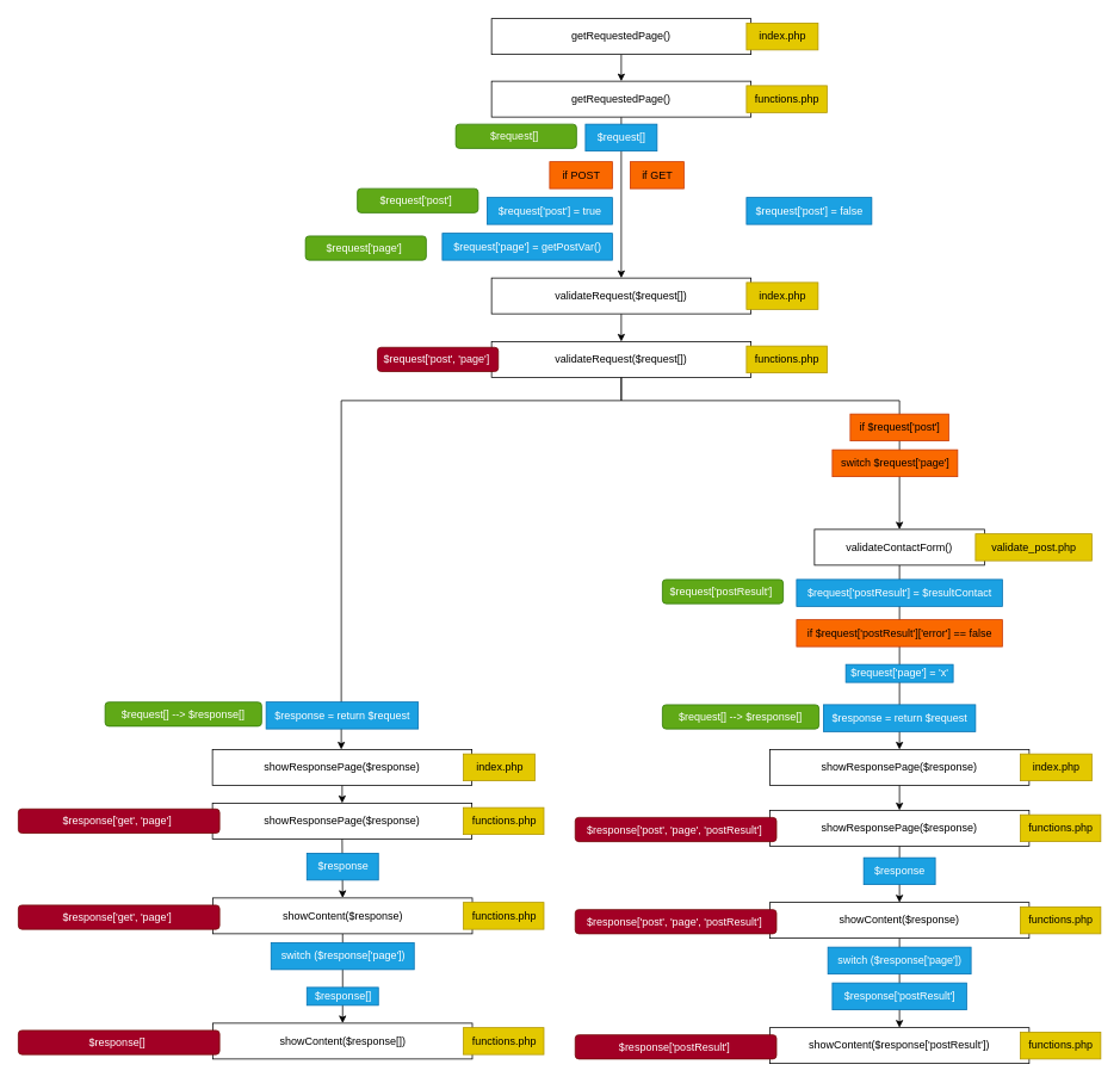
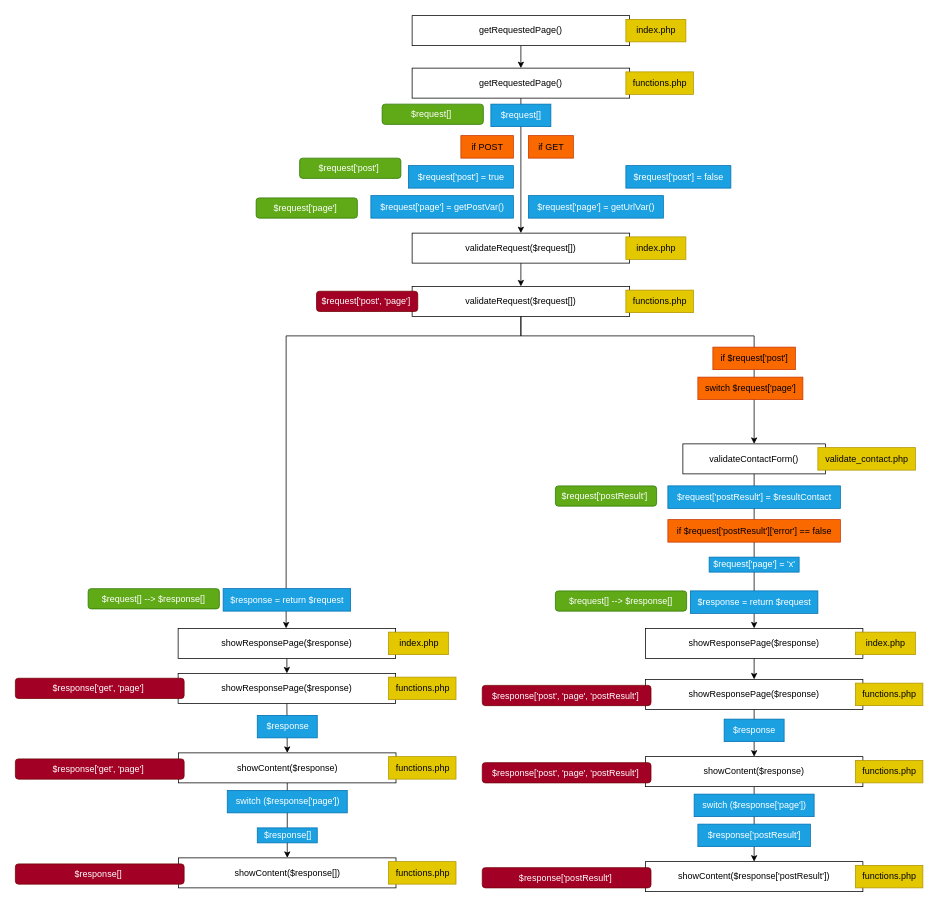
  <mxCell id="0" />
  <mxCell id="1" parent="0" />
  <mxCell id="2" style="edgeStyle=none;orthogonalLoop=1;jettySize=auto;html=1;exitX=0.5;exitY=1;exitDx=0;exitDy=0;entryX=0.5;entryY=0;entryDx=0;entryDy=0;" parent="1" source="26" target="18" edge="1"><mxGeometry relative="1" as="geometry" /></mxCell>
  <mxCell id="3" value="showContent($response['postResult'])" style="rounded=0;whiteSpace=wrap;html=1;" parent="1" vertex="1"><mxGeometry x="860" y="1148" width="290" height="40" as="geometry" /></mxCell>
  <mxCell id="4" value="functions.php" style="text;html=1;align=center;verticalAlign=middle;resizable=0;points=[];autosize=1;strokeColor=#B09500;fillColor=#e3c800;rounded=0;fontColor=#000000;" parent="1" vertex="1"><mxGeometry x="1140" y="1153" width="90" height="30" as="geometry" /></mxCell>
  <mxCell id="5" style="edgeStyle=orthogonalEdgeStyle;orthogonalLoop=1;jettySize=auto;html=1;exitX=0.5;exitY=1;exitDx=0;exitDy=0;entryX=0.5;entryY=0;entryDx=0;entryDy=0;" parent="1" source="6" target="3" edge="1"><mxGeometry relative="1" as="geometry" /></mxCell>
  <mxCell id="6" value="showContent($response)" style="rounded=0;whiteSpace=wrap;html=1;" parent="1" vertex="1"><mxGeometry x="860" y="1008" width="290" height="40" as="geometry" /></mxCell>
  <mxCell id="7" value="functions.php" style="text;html=1;align=center;verticalAlign=middle;resizable=0;points=[];autosize=1;strokeColor=#B09500;fillColor=#e3c800;rounded=0;fontColor=#000000;" parent="1" vertex="1"><mxGeometry x="1140" y="1013" width="90" height="30" as="geometry" /></mxCell>
  <mxCell id="8" value="switch ($response['page'])" style="text;html=1;align=center;verticalAlign=middle;resizable=0;points=[];autosize=1;strokeColor=#006EAF;fillColor=#1ba1e2;rounded=0;fontColor=#ffffff;" parent="1" vertex="1"><mxGeometry x="925" y="1058" width="160" height="30" as="geometry" /></mxCell>
  <mxCell id="9" value="$response['postResult']" style="text;html=1;align=center;verticalAlign=middle;resizable=0;points=[];autosize=1;strokeColor=#006EAF;fillColor=#1ba1e2;rounded=0;fontColor=#ffffff;" parent="1" vertex="1"><mxGeometry x="930" y="1098" width="150" height="30" as="geometry" /></mxCell>
  <mxCell id="10" style="edgeStyle=orthogonalEdgeStyle;orthogonalLoop=1;jettySize=auto;html=1;exitX=0.5;exitY=1;exitDx=0;exitDy=0;entryX=0.5;entryY=0;entryDx=0;entryDy=0;" parent="1" source="11" target="6" edge="1"><mxGeometry relative="1" as="geometry" /></mxCell>
  <mxCell id="11" value="showResponsePage($response)" style="rounded=0;whiteSpace=wrap;html=1;" parent="1" vertex="1"><mxGeometry x="860" y="905" width="290" height="40" as="geometry" /></mxCell>
  <mxCell id="12" value="functions.php" style="text;html=1;align=center;verticalAlign=middle;resizable=0;points=[];autosize=1;strokeColor=#B09500;fillColor=#e3c800;rounded=0;fontColor=#000000;" parent="1" vertex="1"><mxGeometry x="1140" y="910" width="90" height="30" as="geometry" /></mxCell>
  <mxCell id="13" value="$response" style="text;html=1;align=center;verticalAlign=middle;resizable=0;points=[];autosize=1;strokeColor=#006EAF;fillColor=#1ba1e2;rounded=0;fontColor=#ffffff;" parent="1" vertex="1"><mxGeometry x="965" y="958" width="80" height="30" as="geometry" /></mxCell>
  <mxCell id="14" style="edgeStyle=none;html=1;exitX=0.5;exitY=1;exitDx=0;exitDy=0;entryX=0.5;entryY=0;entryDx=0;entryDy=0;rounded=0;" edge="1" parent="1" source="15" target="26"><mxGeometry relative="1" as="geometry"><mxPoint x="782" y="421" as="sourcePoint" /><Array as="points"><mxPoint x="694" y="447" /><mxPoint x="1005" y="447" /></Array></mxGeometry></mxCell>
  <mxCell id="15" value="validateRequest($request[])" style="rounded=0;whiteSpace=wrap;html=1;" parent="1" vertex="1"><mxGeometry x="549" y="381" width="290" height="40" as="geometry" /></mxCell>
  <mxCell id="16" value="functions.php" style="text;html=1;align=center;verticalAlign=middle;resizable=0;points=[];autosize=1;strokeColor=#B09500;fillColor=#e3c800;rounded=0;fontColor=#000000;" parent="1" vertex="1"><mxGeometry x="834" y="386" width="90" height="30" as="geometry" /></mxCell>
  <mxCell id="17" style="edgeStyle=orthogonalEdgeStyle;orthogonalLoop=1;jettySize=auto;html=1;exitX=0.5;exitY=1;exitDx=0;exitDy=0;entryX=0.5;entryY=0;entryDx=0;entryDy=0;" parent="1" source="18" target="11" edge="1"><mxGeometry relative="1" as="geometry" /></mxCell>
  <mxCell id="18" value="showResponsePage($response)" style="rounded=0;whiteSpace=wrap;html=1;" parent="1" vertex="1"><mxGeometry x="860" y="837" width="290" height="40" as="geometry" /></mxCell>
  <mxCell id="19" value="index.php" style="text;html=1;align=center;verticalAlign=middle;resizable=0;points=[];autosize=1;strokeColor=#B09500;fillColor=#e3c800;rounded=0;fontColor=#000000;" parent="1" vertex="1"><mxGeometry x="1140" y="842" width="80" height="30" as="geometry" /></mxCell>
  <mxCell id="20" value="$response = return $request" style="text;html=1;align=center;verticalAlign=middle;resizable=0;points=[];autosize=1;strokeColor=#006EAF;fillColor=#1ba1e2;rounded=0;fontColor=#ffffff;" parent="1" vertex="1"><mxGeometry x="920" y="787" width="170" height="30" as="geometry" /></mxCell>
  <mxCell id="21" style="edgeStyle=none;orthogonalLoop=1;jettySize=auto;html=1;exitX=0.5;exitY=1;exitDx=0;exitDy=0;entryX=0.5;entryY=0;entryDx=0;entryDy=0;" parent="1" source="22" target="15" edge="1"><mxGeometry relative="1" as="geometry" /></mxCell>
  <mxCell id="22" value="validateRequest($request[])" style="rounded=0;whiteSpace=wrap;html=1;" parent="1" vertex="1"><mxGeometry x="549" y="310" width="290" height="40" as="geometry" /></mxCell>
  <mxCell id="23" value="index.php" style="text;html=1;align=center;verticalAlign=middle;resizable=0;points=[];autosize=1;strokeColor=#B09500;fillColor=#e3c800;rounded=0;fontColor=#000000;" parent="1" vertex="1"><mxGeometry x="834" y="315" width="80" height="30" as="geometry" /></mxCell>
  <mxCell id="24" value="if $request['post']" style="text;html=1;align=center;verticalAlign=middle;resizable=0;points=[];autosize=1;strokeColor=#C73500;fillColor=#fa6800;rounded=0;fontColor=#000000;" parent="1" vertex="1"><mxGeometry x="950" y="462" width="110" height="30" as="geometry" /></mxCell>
  <mxCell id="25" value="switch $request['page']" style="text;html=1;align=center;verticalAlign=middle;resizable=0;points=[];autosize=1;strokeColor=#C73500;fillColor=#fa6800;rounded=0;fontColor=#000000;" parent="1" vertex="1"><mxGeometry x="930" y="502" width="140" height="30" as="geometry" /></mxCell>
  <mxCell id="26" value="validateContactForm()" style="rounded=0;whiteSpace=wrap;html=1;" parent="1" vertex="1"><mxGeometry x="910" y="591" width="190" height="40" as="geometry" /></mxCell>
- <mxCell id="27" value="validate_post.php" style="text;html=1;align=center;verticalAlign=middle;resizable=0;points=[];autosize=1;strokeColor=#B09500;fillColor=#e3c800;rounded=0;fontColor=#000000;" parent="1" vertex="1"><mxGeometry x="1090" y="596" width="130" height="30" as="geometry" /></mxCell>
+ <mxCell id="27" value="validate_contact.php" style="text;html=1;align=center;verticalAlign=middle;resizable=0;points=[];autosize=1;strokeColor=#B09500;fillColor=#e3c800;rounded=0;fontColor=#000000;" parent="1" vertex="1"><mxGeometry x="1090" y="596" width="130" height="30" as="geometry" /></mxCell>
  <mxCell id="28" value="$request['postResult'] = $resultContact" style="text;html=1;align=center;verticalAlign=middle;resizable=0;points=[];autosize=1;strokeColor=#006EAF;fillColor=#1ba1e2;rounded=0;fontColor=#ffffff;" parent="1" vertex="1"><mxGeometry x="890" y="647" width="230" height="30" as="geometry" /></mxCell>
  <mxCell id="29" value="if $request['postResult']['error'] == false" style="text;html=1;align=center;verticalAlign=middle;resizable=0;points=[];autosize=1;strokeColor=#C73500;fillColor=#fa6800;rounded=0;fontColor=#000000;" parent="1" vertex="1"><mxGeometry x="890" y="692" width="230" height="30" as="geometry" /></mxCell>
  <mxCell id="30" value="$request['page'] = 'x'" style="text;html=1;align=center;verticalAlign=middle;resizable=0;points=[];autosize=1;strokeColor=#006EAF;fillColor=#1ba1e2;rounded=0;fontColor=#ffffff;" parent="1" vertex="1"><mxGeometry x="945" y="742" width="120" height="20" as="geometry" /></mxCell>
  <mxCell id="31" style="edgeStyle=none;orthogonalLoop=1;jettySize=auto;html=1;exitX=0.5;exitY=1;exitDx=0;exitDy=0;entryX=0.5;entryY=0;entryDx=0;entryDy=0;" parent="1" source="32" target="22" edge="1"><mxGeometry relative="1" as="geometry" /></mxCell>
  <mxCell id="32" value="getRequestedPage()" style="rounded=0;whiteSpace=wrap;html=1;" parent="1" vertex="1"><mxGeometry x="549" y="90" width="290" height="40" as="geometry" /></mxCell>
  <mxCell id="33" value="functions.php" style="text;html=1;align=center;verticalAlign=middle;resizable=0;points=[];autosize=1;strokeColor=#B09500;fillColor=#e3c800;rounded=0;fontColor=#000000;" parent="1" vertex="1"><mxGeometry x="834" y="95" width="90" height="30" as="geometry" /></mxCell>
  <mxCell id="34" value="$request[]" style="text;html=1;align=center;verticalAlign=middle;resizable=0;points=[];autosize=1;rounded=0;fillColor=#1ba1e2;fontColor=#ffffff;strokeColor=#006EAF;" parent="1" vertex="1"><mxGeometry x="654" y="138" width="80" height="30" as="geometry" /></mxCell>
  <mxCell id="35" style="edgeStyle=none;orthogonalLoop=1;jettySize=auto;html=1;exitX=0.5;exitY=1;exitDx=0;exitDy=0;entryX=0.5;entryY=0;entryDx=0;entryDy=0;" parent="1" source="36" target="32" edge="1"><mxGeometry relative="1" as="geometry" /></mxCell>
  <mxCell id="36" value="getRequestedPage()" style="rounded=0;whiteSpace=wrap;html=1;" parent="1" vertex="1"><mxGeometry x="549" y="20" width="290" height="40" as="geometry" /></mxCell>
  <mxCell id="37" value="index.php" style="text;html=1;align=center;verticalAlign=middle;resizable=0;points=[];autosize=1;strokeColor=#B09500;fillColor=#e3c800;rounded=0;fontColor=#000000;" parent="1" vertex="1"><mxGeometry x="834" y="25" width="80" height="30" as="geometry" /></mxCell>
  <mxCell id="38" value="if POST" style="text;html=1;align=center;verticalAlign=middle;resizable=0;points=[];autosize=1;strokeColor=#C73500;fillColor=#fa6800;rounded=0;fontColor=#000000;" parent="1" vertex="1"><mxGeometry x="614" y="180" width="70" height="30" as="geometry" /></mxCell>
  <mxCell id="39" value="if GET" style="text;html=1;align=center;verticalAlign=middle;resizable=0;points=[];autosize=1;strokeColor=#C73500;fillColor=#fa6800;rounded=0;fontColor=#000000;" parent="1" vertex="1"><mxGeometry x="704" y="180" width="60" height="30" as="geometry" /></mxCell>
  <mxCell id="40" value="$request['post'] = true" style="text;html=1;align=center;verticalAlign=middle;resizable=0;points=[];autosize=1;strokeColor=#006EAF;fillColor=#1ba1e2;rounded=0;fontColor=#ffffff;" parent="1" vertex="1"><mxGeometry x="544" y="220" width="140" height="30" as="geometry" /></mxCell>
  <mxCell id="41" value="$request['post'] = false" style="text;html=1;align=center;verticalAlign=middle;resizable=0;points=[];autosize=1;strokeColor=#006EAF;fillColor=#1ba1e2;rounded=0;fontColor=#ffffff;" parent="1" vertex="1"><mxGeometry x="834" y="220" width="140" height="30" as="geometry" /></mxCell>
  <mxCell id="42" value="$request['page'] = getPostVar()" style="text;html=1;align=center;verticalAlign=middle;resizable=0;points=[];autosize=1;strokeColor=#006EAF;fillColor=#1ba1e2;rounded=0;fontColor=#ffffff;" parent="1" vertex="1"><mxGeometry x="494" y="260" width="190" height="30" as="geometry" /></mxCell>
+ <mxCell id="43" value="$request['page'] = getUrlVar()" style="text;html=1;align=center;verticalAlign=middle;resizable=0;points=[];autosize=1;strokeColor=#006EAF;fillColor=#1ba1e2;rounded=0;fontColor=#ffffff;" parent="1" vertex="1"><mxGeometry x="704" y="260" width="180" height="30" as="geometry" /></mxCell>
  <mxCell id="44" value="$request[]&amp;nbsp;" style="whiteSpace=wrap;html=1;fillColor=#60a917;strokeColor=#2D7600;rounded=1;fontColor=#ffffff;" parent="1" vertex="1"><mxGeometry x="509" y="138" width="135" height="27" as="geometry" /></mxCell>
  <mxCell id="45" value="$request['post']&amp;nbsp;" style="whiteSpace=wrap;html=1;fillColor=#60a917;strokeColor=#2D7600;rounded=1;fontColor=#ffffff;" parent="1" vertex="1"><mxGeometry x="399" y="210" width="135" height="27" as="geometry" /></mxCell>
  <mxCell id="46" value="$request['page']&amp;nbsp;" style="whiteSpace=wrap;html=1;fillColor=#60a917;strokeColor=#2D7600;rounded=1;fontColor=#ffffff;" parent="1" vertex="1"><mxGeometry x="341" y="263" width="135" height="27" as="geometry" /></mxCell>
  <mxCell id="47" value="$request['post', 'page']&amp;nbsp;" style="whiteSpace=wrap;html=1;fillColor=#a20025;strokeColor=#6F0000;rounded=1;fontColor=#ffffff;" parent="1" vertex="1"><mxGeometry x="421.5" y="387.5" width="135" height="27" as="geometry" /></mxCell>
  <mxCell id="48" value="$request['postResult']&amp;nbsp;" style="whiteSpace=wrap;html=1;fillColor=#60a917;strokeColor=#2D7600;rounded=1;fontColor=#ffffff;" parent="1" vertex="1"><mxGeometry x="740" y="647" width="135" height="27" as="geometry" /></mxCell>
  <mxCell id="49" value="$response['post', 'page', 'postResult']&amp;nbsp;" style="whiteSpace=wrap;html=1;fillColor=#a20025;strokeColor=#6F0000;rounded=1;fontColor=#ffffff;" parent="1" vertex="1"><mxGeometry x="642.5" y="913" width="225" height="27" as="geometry" /></mxCell>
  <mxCell id="50" value="$request[] --&amp;gt; $response[]" style="whiteSpace=wrap;html=1;fillColor=#60a917;strokeColor=#2D7600;rounded=1;fontColor=#ffffff;" parent="1" vertex="1"><mxGeometry x="740" y="787" width="175" height="27" as="geometry" /></mxCell>
  <mxCell id="51" value="$response['post', 'page', 'postResult']&amp;nbsp;" style="whiteSpace=wrap;html=1;fillColor=#a20025;strokeColor=#6F0000;rounded=1;fontColor=#ffffff;" parent="1" vertex="1"><mxGeometry x="642.5" y="1016" width="225" height="27" as="geometry" /></mxCell>
  <mxCell id="52" value="$response['postResult']&amp;nbsp;" style="whiteSpace=wrap;html=1;fillColor=#a20025;strokeColor=#6F0000;rounded=1;fontColor=#ffffff;" parent="1" vertex="1"><mxGeometry x="642.5" y="1156" width="225" height="27" as="geometry" /></mxCell>
  <mxCell id="53" style="edgeStyle=none;html=1;exitX=0.5;exitY=1;exitDx=0;exitDy=0;rounded=0;entryX=0.5;entryY=0;entryDx=0;entryDy=0;" edge="1" parent="1" source="15"><mxGeometry relative="1" as="geometry"><mxPoint x="781" y="421" as="sourcePoint" /><mxPoint x="381" y="837" as="targetPoint" /><Array as="points"><mxPoint x="694" y="447" /><mxPoint x="381" y="447" /></Array></mxGeometry></mxCell>
  <mxCell id="54" style="edgeStyle=none;rounded=0;html=1;exitX=0.5;exitY=1;exitDx=0;exitDy=0;entryX=0.5;entryY=0;entryDx=0;entryDy=0;" edge="1" parent="1" source="55" target="60"><mxGeometry relative="1" as="geometry" /></mxCell>
  <mxCell id="55" value="showResponsePage($response)" style="rounded=0;whiteSpace=wrap;html=1;" vertex="1" parent="1"><mxGeometry x="237" y="837" width="290" height="40" as="geometry" /></mxCell>
  <mxCell id="56" value="index.php" style="text;html=1;align=center;verticalAlign=middle;resizable=0;points=[];autosize=1;strokeColor=#B09500;fillColor=#e3c800;rounded=0;fontColor=#000000;" vertex="1" parent="1"><mxGeometry x="517.5" y="842" width="80" height="30" as="geometry" /></mxCell>
  <mxCell id="57" value="$response = return $request" style="text;html=1;align=center;verticalAlign=middle;resizable=0;points=[];autosize=1;strokeColor=#006EAF;fillColor=#1ba1e2;rounded=0;fontColor=#ffffff;" vertex="1" parent="1"><mxGeometry x="297" y="784" width="170" height="30" as="geometry" /></mxCell>
  <mxCell id="58" value="$request[] --&amp;gt; $response[]" style="whiteSpace=wrap;html=1;fillColor=#60a917;strokeColor=#2D7600;rounded=1;fontColor=#ffffff;" vertex="1" parent="1"><mxGeometry x="117" y="784" width="175" height="27" as="geometry" /></mxCell>
  <mxCell id="59" style="edgeStyle=none;rounded=0;html=1;exitX=0.5;exitY=1;exitDx=0;exitDy=0;entryX=0.5;entryY=0;entryDx=0;entryDy=0;" edge="1" parent="1" source="60" target="66"><mxGeometry relative="1" as="geometry" /></mxCell>
  <mxCell id="60" value="showResponsePage($response)" style="rounded=0;whiteSpace=wrap;html=1;" vertex="1" parent="1"><mxGeometry x="237" y="897" width="290" height="40" as="geometry" /></mxCell>
  <mxCell id="61" value="functions.php" style="text;html=1;align=center;verticalAlign=middle;resizable=0;points=[];autosize=1;strokeColor=#B09500;fillColor=#e3c800;rounded=0;fontColor=#000000;" vertex="1" parent="1"><mxGeometry x="517.5" y="902" width="90" height="30" as="geometry" /></mxCell>
  <mxCell id="62" value="$response['get', 'page']&amp;nbsp;" style="whiteSpace=wrap;html=1;fillColor=#a20025;strokeColor=#6F0000;rounded=1;fontColor=#ffffff;" vertex="1" parent="1"><mxGeometry x="20" y="903.5" width="225" height="27" as="geometry" /></mxCell>
  <mxCell id="63" value="showContent($response[])" style="rounded=0;whiteSpace=wrap;html=1;" vertex="1" parent="1"><mxGeometry x="237.5" y="1143" width="290" height="40" as="geometry" /></mxCell>
  <mxCell id="64" value="functions.php" style="text;html=1;align=center;verticalAlign=middle;resizable=0;points=[];autosize=1;strokeColor=#B09500;fillColor=#e3c800;rounded=0;fontColor=#000000;" vertex="1" parent="1"><mxGeometry x="517.5" y="1148" width="90" height="30" as="geometry" /></mxCell>
  <mxCell id="65" style="edgeStyle=orthogonalEdgeStyle;orthogonalLoop=1;jettySize=auto;html=1;exitX=0.5;exitY=1;exitDx=0;exitDy=0;entryX=0.5;entryY=0;entryDx=0;entryDy=0;" edge="1" parent="1" source="66" target="63"><mxGeometry relative="1" as="geometry" /></mxCell>
  <mxCell id="66" value="showContent($response)" style="rounded=0;whiteSpace=wrap;html=1;" vertex="1" parent="1"><mxGeometry x="237.5" y="1003" width="290" height="40" as="geometry" /></mxCell>
  <mxCell id="67" value="functions.php" style="text;html=1;align=center;verticalAlign=middle;resizable=0;points=[];autosize=1;strokeColor=#B09500;fillColor=#e3c800;rounded=0;fontColor=#000000;" vertex="1" parent="1"><mxGeometry x="517.5" y="1008" width="90" height="30" as="geometry" /></mxCell>
  <mxCell id="68" value="switch ($response['page'])" style="text;html=1;align=center;verticalAlign=middle;resizable=0;points=[];autosize=1;strokeColor=#006EAF;fillColor=#1ba1e2;rounded=0;fontColor=#ffffff;" vertex="1" parent="1"><mxGeometry x="302.5" y="1053" width="160" height="30" as="geometry" /></mxCell>
  <mxCell id="69" value="$response" style="text;html=1;align=center;verticalAlign=middle;resizable=0;points=[];autosize=1;strokeColor=#006EAF;fillColor=#1ba1e2;rounded=0;fontColor=#ffffff;" vertex="1" parent="1"><mxGeometry x="342.5" y="953" width="80" height="30" as="geometry" /></mxCell>
  <mxCell id="70" value="$response['get', 'page']&amp;nbsp;" style="whiteSpace=wrap;html=1;fillColor=#a20025;strokeColor=#6F0000;rounded=1;fontColor=#ffffff;" vertex="1" parent="1"><mxGeometry x="20" y="1011" width="225" height="27" as="geometry" /></mxCell>
  <mxCell id="71" value="$response[]&amp;nbsp;" style="whiteSpace=wrap;html=1;fillColor=#a20025;strokeColor=#6F0000;rounded=1;fontColor=#ffffff;" vertex="1" parent="1"><mxGeometry x="20" y="1151" width="225" height="27" as="geometry" /></mxCell>
  <mxCell id="72" value="$response[]" style="text;html=1;align=center;verticalAlign=middle;resizable=0;points=[];autosize=1;strokeColor=#006EAF;fillColor=#1ba1e2;rounded=0;fontColor=#ffffff;" vertex="1" parent="1"><mxGeometry x="342.5" y="1103" width="80" height="20" as="geometry" /></mxCell>
